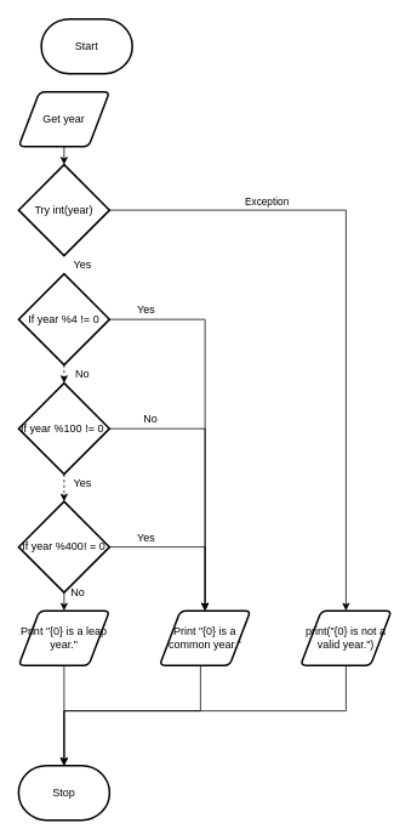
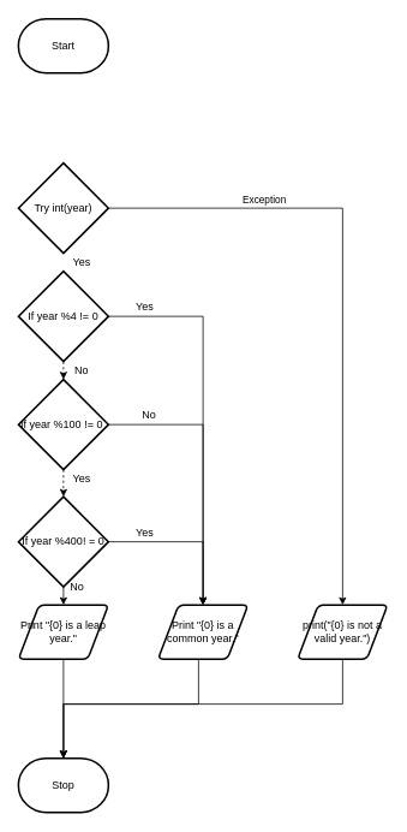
  <mxCell id="0" />
  <mxCell id="1" parent="0" />
- <mxCell id="2" value="Start" style="strokeWidth=2;html=1;shape=mxgraph.flowchart.terminator;whiteSpace=wrap;" vertex="1" parent="1"><mxGeometry x="45" y="20" width="100" height="60" as="geometry" /></mxCell>
- <mxCell id="3" style="edgeStyle=orthogonalEdgeStyle;rounded=0;orthogonalLoop=1;jettySize=auto;html=1;exitX=0.5;exitY=1;exitDx=0;exitDy=0;entryX=0.5;entryY=0;entryDx=0;entryDy=0;entryPerimeter=0;" edge="1" parent="1" source="4" target="18"><mxGeometry relative="1" as="geometry" /></mxCell>
- <mxCell id="4" value="Get year" style="shape=parallelogram;html=1;strokeWidth=2;perimeter=parallelogramPerimeter;whiteSpace=wrap;rounded=1;arcSize=12;size=0.23;" vertex="1" parent="1"><mxGeometry x="20" y="100" width="100" height="60" as="geometry" /></mxCell>
+ <mxCell id="2" value="Start" style="strokeWidth=2;html=1;shape=mxgraph.flowchart.terminator;whiteSpace=wrap;" vertex="1" parent="1"><mxGeometry x="20" y="20" width="100" height="60" as="geometry" /></mxCell>
  <mxCell id="5" style="edgeStyle=orthogonalEdgeStyle;rounded=0;orthogonalLoop=1;jettySize=auto;html=1;exitX=0.5;exitY=1;exitDx=0;exitDy=0;exitPerimeter=0;entryX=0.5;entryY=0;entryDx=0;entryDy=0;entryPerimeter=0;dashed=1;" edge="1" parent="1" source="7" target="10"><mxGeometry relative="1" as="geometry" /></mxCell>
  <mxCell id="6" style="edgeStyle=orthogonalEdgeStyle;rounded=0;orthogonalLoop=1;jettySize=auto;html=1;exitX=1;exitY=0.5;exitDx=0;exitDy=0;exitPerimeter=0;entryX=0.5;entryY=0;entryDx=0;entryDy=0;" edge="1" parent="1" source="7" target="14"><mxGeometry relative="1" as="geometry" /></mxCell>
  <mxCell id="7" value="If year %4 != 0" style="strokeWidth=2;html=1;shape=mxgraph.flowchart.decision;whiteSpace=wrap;" vertex="1" parent="1"><mxGeometry x="20" y="300" width="100" height="100" as="geometry" /></mxCell>
  <mxCell id="8" style="edgeStyle=orthogonalEdgeStyle;rounded=0;orthogonalLoop=1;jettySize=auto;html=1;exitX=1;exitY=0.5;exitDx=0;exitDy=0;exitPerimeter=0;entryX=0.5;entryY=0;entryDx=0;entryDy=0;" edge="1" parent="1" source="10" target="14"><mxGeometry relative="1" as="geometry" /></mxCell>
  <mxCell id="9" style="edgeStyle=orthogonalEdgeStyle;rounded=0;orthogonalLoop=1;jettySize=auto;html=1;exitX=0.5;exitY=1;exitDx=0;exitDy=0;exitPerimeter=0;entryX=0.5;entryY=0;entryDx=0;entryDy=0;entryPerimeter=0;dashed=1;" edge="1" parent="1" source="10" target="27"><mxGeometry relative="1" as="geometry"><mxPoint x="70" y="550" as="targetPoint" /></mxGeometry></mxCell>
  <mxCell id="10" value="If year %100 != 0&amp;nbsp;" style="strokeWidth=2;html=1;shape=mxgraph.flowchart.decision;whiteSpace=wrap;" vertex="1" parent="1"><mxGeometry x="20" y="420" width="100" height="100" as="geometry" /></mxCell>
  <mxCell id="11" style="edgeStyle=orthogonalEdgeStyle;rounded=0;orthogonalLoop=1;jettySize=auto;html=1;exitX=0.5;exitY=1;exitDx=0;exitDy=0;entryX=0.5;entryY=0;entryDx=0;entryDy=0;entryPerimeter=0;" edge="1" parent="1" source="12" target="15"><mxGeometry relative="1" as="geometry" /></mxCell>
  <mxCell id="12" value="Print &quot;{0} is a leap year.&quot;" style="shape=parallelogram;html=1;strokeWidth=2;perimeter=parallelogramPerimeter;whiteSpace=wrap;rounded=1;arcSize=12;size=0.23;" vertex="1" parent="1"><mxGeometry x="20" y="670" width="100" height="60" as="geometry" /></mxCell>
  <mxCell id="13" style="edgeStyle=orthogonalEdgeStyle;rounded=0;orthogonalLoop=1;jettySize=auto;html=1;exitX=0.5;exitY=1;exitDx=0;exitDy=0;" edge="1" parent="1" source="14"><mxGeometry relative="1" as="geometry"><mxPoint x="70" y="840" as="targetPoint" /><Array as="points"><mxPoint x="220" y="700" /><mxPoint x="220" y="780" /><mxPoint x="70" y="780" /></Array></mxGeometry></mxCell>
  <mxCell id="14" value="Print &quot;{0} is a common year.&quot;" style="shape=parallelogram;html=1;strokeWidth=2;perimeter=parallelogramPerimeter;whiteSpace=wrap;rounded=1;arcSize=12;size=0.23;" vertex="1" parent="1"><mxGeometry x="175" y="670" width="100" height="60" as="geometry" /></mxCell>
  <mxCell id="15" value="Stop" style="strokeWidth=2;html=1;shape=mxgraph.flowchart.terminator;whiteSpace=wrap;" vertex="1" parent="1"><mxGeometry x="20" y="840" width="100" height="60" as="geometry" /></mxCell>
  <mxCell id="16" style="edgeStyle=orthogonalEdgeStyle;rounded=0;orthogonalLoop=1;jettySize=auto;html=1;exitX=1;exitY=0.5;exitDx=0;exitDy=0;exitPerimeter=0;entryX=0.5;entryY=0;entryDx=0;entryDy=0;" edge="1" parent="1" source="18" target="20"><mxGeometry relative="1" as="geometry" /></mxCell>
  <mxCell id="17" value="Exception" style="edgeLabel;html=1;align=center;verticalAlign=middle;resizable=0;points=[];" vertex="1" connectable="0" parent="16"><mxGeometry x="-0.508" y="5" relative="1" as="geometry"><mxPoint y="-5" as="offset" /></mxGeometry></mxCell>
  <mxCell id="18" value="Try int(year)" style="strokeWidth=2;html=1;shape=mxgraph.flowchart.decision;whiteSpace=wrap;" vertex="1" parent="1"><mxGeometry x="20" y="180" width="100" height="100" as="geometry" /></mxCell>
  <mxCell id="19" style="edgeStyle=orthogonalEdgeStyle;rounded=0;orthogonalLoop=1;jettySize=auto;html=1;exitX=0.5;exitY=1;exitDx=0;exitDy=0;entryX=0.5;entryY=0;entryDx=0;entryDy=0;entryPerimeter=0;" edge="1" parent="1" source="20" target="15"><mxGeometry relative="1" as="geometry"><mxPoint x="70" y="660" as="targetPoint" /><Array as="points"><mxPoint x="380" y="780" /><mxPoint x="70" y="780" /></Array></mxGeometry></mxCell>
  <mxCell id="20" value="print(&quot;{0} is not a valid year.&quot;)" style="shape=parallelogram;html=1;strokeWidth=2;perimeter=parallelogramPerimeter;whiteSpace=wrap;rounded=1;arcSize=12;size=0.23;" vertex="1" parent="1"><mxGeometry x="330" y="670" width="100" height="60" as="geometry" /></mxCell>
  <mxCell id="21" value="Yes" style="text;html=1;align=center;verticalAlign=middle;resizable=0;points=[];autosize=1;strokeColor=none;" vertex="1" parent="1"><mxGeometry x="70" y="280" width="40" height="20" as="geometry" /></mxCell>
  <mxCell id="22" value="Yes" style="text;html=1;align=center;verticalAlign=middle;resizable=0;points=[];autosize=1;strokeColor=none;" vertex="1" parent="1"><mxGeometry x="140" y="330" width="40" height="20" as="geometry" /></mxCell>
  <mxCell id="23" value="No" style="text;html=1;align=center;verticalAlign=middle;resizable=0;points=[];autosize=1;strokeColor=none;" vertex="1" parent="1"><mxGeometry x="75" y="400" width="30" height="20" as="geometry" /></mxCell>
  <mxCell id="24" value="No" style="text;html=1;align=center;verticalAlign=middle;resizable=0;points=[];autosize=1;strokeColor=none;" vertex="1" parent="1"><mxGeometry x="150" y="450" width="30" height="20" as="geometry" /></mxCell>
  <mxCell id="25" style="edgeStyle=orthogonalEdgeStyle;rounded=0;orthogonalLoop=1;jettySize=auto;html=1;exitX=0.5;exitY=1;exitDx=0;exitDy=0;exitPerimeter=0;entryX=0.5;entryY=0;entryDx=0;entryDy=0;" edge="1" parent="1" source="27" target="12"><mxGeometry relative="1" as="geometry" /></mxCell>
  <mxCell id="26" style="edgeStyle=orthogonalEdgeStyle;rounded=0;orthogonalLoop=1;jettySize=auto;html=1;exitX=1;exitY=0.5;exitDx=0;exitDy=0;exitPerimeter=0;entryX=0.5;entryY=0;entryDx=0;entryDy=0;" edge="1" parent="1" source="27" target="14"><mxGeometry relative="1" as="geometry" /></mxCell>
  <mxCell id="27" value="If year %400! = 0" style="strokeWidth=2;html=1;shape=mxgraph.flowchart.decision;whiteSpace=wrap;" vertex="1" parent="1"><mxGeometry x="20" y="550" width="100" height="100" as="geometry" /></mxCell>
  <mxCell id="28" value="Yes" style="text;html=1;align=center;verticalAlign=middle;resizable=0;points=[];autosize=1;strokeColor=none;" vertex="1" parent="1"><mxGeometry x="70" y="520" width="40" height="20" as="geometry" /></mxCell>
  <mxCell id="29" value="Yes" style="text;html=1;align=center;verticalAlign=middle;resizable=0;points=[];autosize=1;strokeColor=none;" vertex="1" parent="1"><mxGeometry x="140" y="580" width="40" height="20" as="geometry" /></mxCell>
  <mxCell id="30" value="No" style="text;html=1;align=center;verticalAlign=middle;resizable=0;points=[];autosize=1;strokeColor=none;" vertex="1" parent="1"><mxGeometry x="70" y="640" width="30" height="20" as="geometry" /></mxCell>
